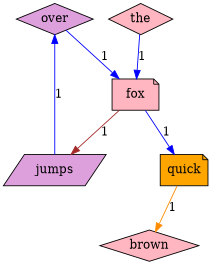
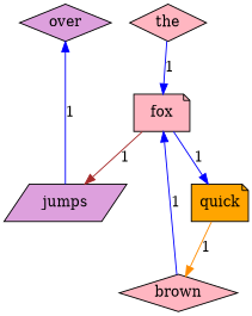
  digraph {
    node [fillcolor=lightpink shape=diamond style=filled]
    edge [color=blue]
    over [fillcolor=plum]
    fox [shape=note]
    the
    quick [fillcolor=orange shape=note]
    brown
    jumps [fillcolor=plum shape=parallelogram]
    fox -> quick [label=1]
    fox -> jumps [color=brown label=1]
    the -> fox [label=1]
    quick -> brown [color=darkorange label=1]
-   over -> fox [label=1]
+   brown -> fox [label=1]
    jumps -> over [label=1]
  }
